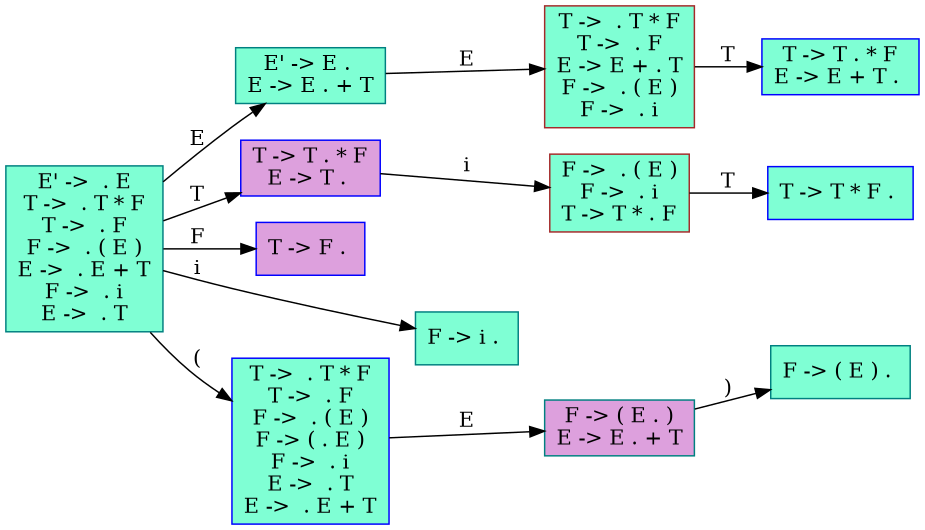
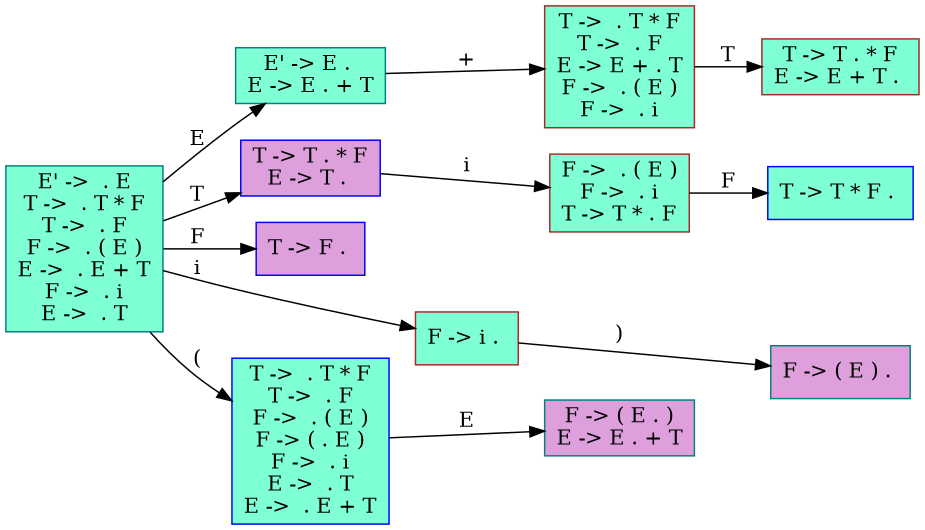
  digraph {
    rankdir=LR
    node [color=teal fillcolor=aquamarine shape=box style=filled]
    n1 [label="E' ->  . E\nT ->  . T * F\nT ->  . F\nF ->  . ( E )\nE ->  . E + T\nF ->  . i\nE ->  . T\n"]
    n2 [label="E' -> E . \nE -> E . + T\n"]
    n3 [color=blue fillcolor=plum label="T -> T . * F\nE -> T . \n"]
    n4 [color=blue fillcolor=plum label="T -> F . \n"]
-   n5 [label="F -> i . \n"]
+   n5 [color=brown label="F -> i . \n"]
    n6 [color=blue label="T ->  . T * F\nT ->  . F\nF ->  . ( E )\nF -> ( . E )\nF ->  . i\nE ->  . T\nE ->  . E + T\n"]
    n7 [color=brown label="T ->  . T * F\nT ->  . F\nE -> E + . T\nF ->  . ( E )\nF ->  . i\n"]
    n8 [color=brown label="F ->  . ( E )\nF ->  . i\nT -> T * . F\n"]
    n9 [fillcolor=plum label="F -> ( E . )\nE -> E . + T\n"]
-   n10 [color=blue label="T -> T . * F\nE -> E + T . \n"]
+   n10 [color=brown label="T -> T . * F\nE -> E + T . \n"]
    n11 [color=blue label="T -> T * F . \n"]
-   n12 [label="F -> ( E ) . \n"]
+   n12 [fillcolor=plum label="F -> ( E ) . \n"]
    n1 -> n2 [label=E]
    n1 -> n3 [label=T]
    n1 -> n4 [label=F]
    n1 -> n5 [label=i]
    n1 -> n6 [label="("]
-   n2 -> n7 [label=E]
+   n2 -> n7 [label="+"]
    n3 -> n8 [label=i]
    n6 -> n9 [label=E]
    n7 -> n10 [label=T]
-   n8 -> n11 [label=T]
-   n9 -> n12 [label=")"]
+   n8 -> n11 [label=F]
+   n5 -> n12 [label=")"]
  }
